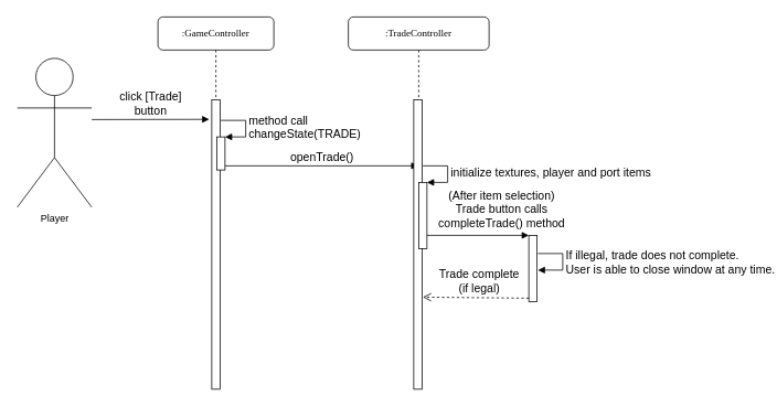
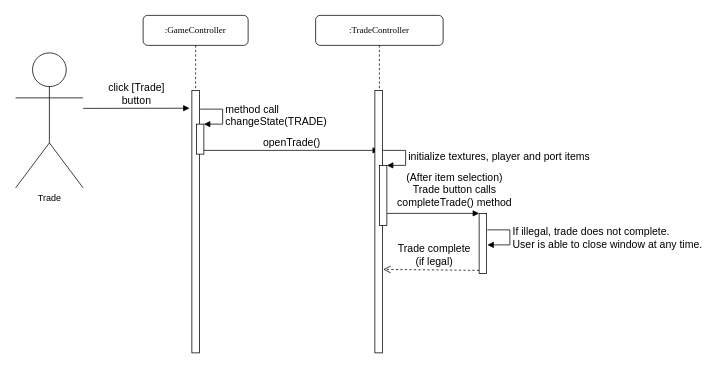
  <mxCell id="0" />
  <mxCell id="1" parent="0" />
  <mxCell id="2" value=":GameController" style="shape=umlLifeline;perimeter=lifelinePerimeter;whiteSpace=wrap;html=1;container=1;collapsible=0;recursiveResize=0;outlineConnect=0;rounded=1;shadow=0;comic=0;labelBackgroundColor=none;strokeWidth=1;fontFamily=Verdana;fontSize=12;align=center;" parent="1" vertex="1"><mxGeometry x="190" y="20" width="140" height="450" as="geometry" /></mxCell>
  <mxCell id="3" value="" style="html=1;points=[];perimeter=orthogonalPerimeter;rounded=0;shadow=0;comic=0;labelBackgroundColor=none;strokeWidth=1;fontFamily=Verdana;fontSize=12;align=center;" parent="2" vertex="1"><mxGeometry x="65" y="100" width="10" height="350" as="geometry" /></mxCell>
  <mxCell id="4" value="" style="html=1;points=[];perimeter=orthogonalPerimeter;" vertex="1" parent="2"><mxGeometry x="71" y="145" width="10" height="40" as="geometry" /></mxCell>
  <mxCell id="5" value="&lt;span style=&quot;font-size: 14px ; text-align: center&quot;&gt;method call&lt;/span&gt;&lt;br style=&quot;font-size: 14px ; text-align: center&quot;&gt;&lt;span style=&quot;font-size: 14px ; text-align: center&quot;&gt;changeState(TRADE)&lt;/span&gt;" style="edgeStyle=orthogonalEdgeStyle;html=1;align=left;spacingLeft=2;endArrow=block;rounded=0;entryX=1;entryY=0;" edge="1" target="4" parent="2"><mxGeometry relative="1" as="geometry"><mxPoint x="76" y="125" as="sourcePoint" /><Array as="points"><mxPoint x="106" y="125" /></Array></mxGeometry></mxCell>
  <mxCell id="6" value="openTrade()" style="html=1;verticalAlign=bottom;endArrow=block;rounded=0;fontSize=14;" edge="1" parent="2" target="9"><mxGeometry width="80" relative="1" as="geometry"><mxPoint x="81" y="180" as="sourcePoint" /><mxPoint x="161" y="180" as="targetPoint" /></mxGeometry></mxCell>
- <mxCell id="7" value="Player" style="shape=umlActor;verticalLabelPosition=bottom;verticalAlign=top;html=1;" parent="1" vertex="1"><mxGeometry x="20" y="70" width="90" height="180" as="geometry" /></mxCell>
+ <mxCell id="7" value="Trade" style="shape=umlActor;verticalLabelPosition=bottom;verticalAlign=top;html=1;" parent="1" vertex="1"><mxGeometry x="20" y="70" width="90" height="180" as="geometry" /></mxCell>
  <mxCell id="8" value="&lt;span style=&quot;font-size: 14px&quot;&gt;click [Trade]&lt;br&gt;button&lt;br&gt;&lt;/span&gt;" style="html=1;verticalAlign=bottom;endArrow=block;rounded=0;entryX=-0.306;entryY=0.068;entryDx=0;entryDy=0;entryPerimeter=0;" parent="1" target="3" edge="1"><mxGeometry width="80" relative="1" as="geometry"><mxPoint x="110" y="144" as="sourcePoint" /><mxPoint x="245" y="144" as="targetPoint" /></mxGeometry></mxCell>
  <mxCell id="9" value=":TradeController" style="shape=umlLifeline;perimeter=lifelinePerimeter;whiteSpace=wrap;html=1;container=1;collapsible=0;recursiveResize=0;outlineConnect=0;rounded=1;shadow=0;comic=0;labelBackgroundColor=none;strokeWidth=1;fontFamily=Verdana;fontSize=12;align=center;" vertex="1" parent="1"><mxGeometry x="420" y="20" width="170" height="450" as="geometry" /></mxCell>
  <mxCell id="10" value="" style="html=1;points=[];perimeter=orthogonalPerimeter;rounded=0;shadow=0;comic=0;labelBackgroundColor=none;strokeWidth=1;fontFamily=Verdana;fontSize=12;align=center;" vertex="1" parent="9"><mxGeometry x="79" y="100" width="10" height="350" as="geometry" /></mxCell>
  <mxCell id="11" value="" style="html=1;points=[];perimeter=orthogonalPerimeter;fontSize=14;" vertex="1" parent="9"><mxGeometry x="85" y="200" width="10" height="80" as="geometry" /></mxCell>
  <mxCell id="12" value="initialize textures, player and port items" style="edgeStyle=orthogonalEdgeStyle;html=1;align=left;spacingLeft=2;endArrow=block;rounded=0;entryX=1;entryY=0;fontSize=14;" edge="1" target="11" parent="9"><mxGeometry relative="1" as="geometry"><mxPoint x="90" y="180" as="sourcePoint" /><Array as="points"><mxPoint x="120" y="180" /></Array></mxGeometry></mxCell>
  <mxCell id="13" value="" style="html=1;points=[];perimeter=orthogonalPerimeter;fontSize=14;" vertex="1" parent="1"><mxGeometry x="638" y="284" width="10" height="80" as="geometry" /></mxCell>
  <mxCell id="14" value="(After item selection)&lt;br&gt;Trade button calls&lt;br&gt;completeTrade() method" style="html=1;verticalAlign=bottom;endArrow=block;entryX=0;entryY=0;rounded=0;fontSize=14;" edge="1" target="13" parent="1" source="11"><mxGeometry x="0.463" y="4" relative="1" as="geometry"><mxPoint x="568" y="284" as="sourcePoint" /><mxPoint as="offset" /></mxGeometry></mxCell>
  <mxCell id="15" value="Trade complete&lt;br&gt;(if legal)" style="html=1;verticalAlign=bottom;endArrow=open;dashed=1;endSize=8;exitX=0;exitY=0.95;rounded=0;fontSize=14;entryX=1.1;entryY=0.682;entryDx=0;entryDy=0;entryPerimeter=0;" edge="1" source="13" parent="1" target="10"><mxGeometry x="-0.056" relative="1" as="geometry"><mxPoint x="519.5" y="360" as="targetPoint" /><mxPoint as="offset" /></mxGeometry></mxCell>
  <mxCell id="16" value="If illegal, trade does not complete.&lt;br&gt;User is able to close window at any time." style="edgeStyle=orthogonalEdgeStyle;html=1;align=left;spacingLeft=2;endArrow=block;rounded=0;fontSize=14;" edge="1" parent="1"><mxGeometry relative="1" as="geometry"><mxPoint x="649" y="306" as="sourcePoint" /><Array as="points"><mxPoint x="679" y="306" /></Array><mxPoint x="649" y="326" as="targetPoint" /></mxGeometry></mxCell>
